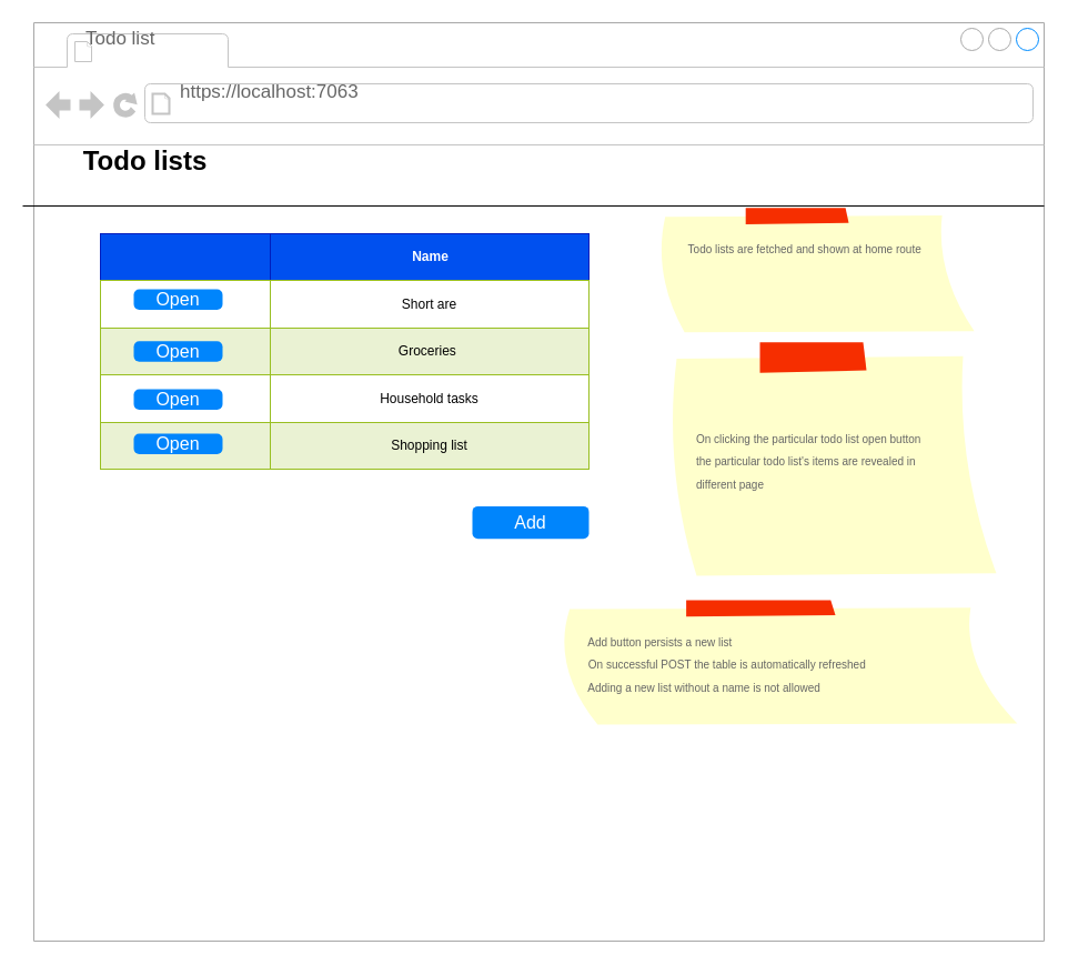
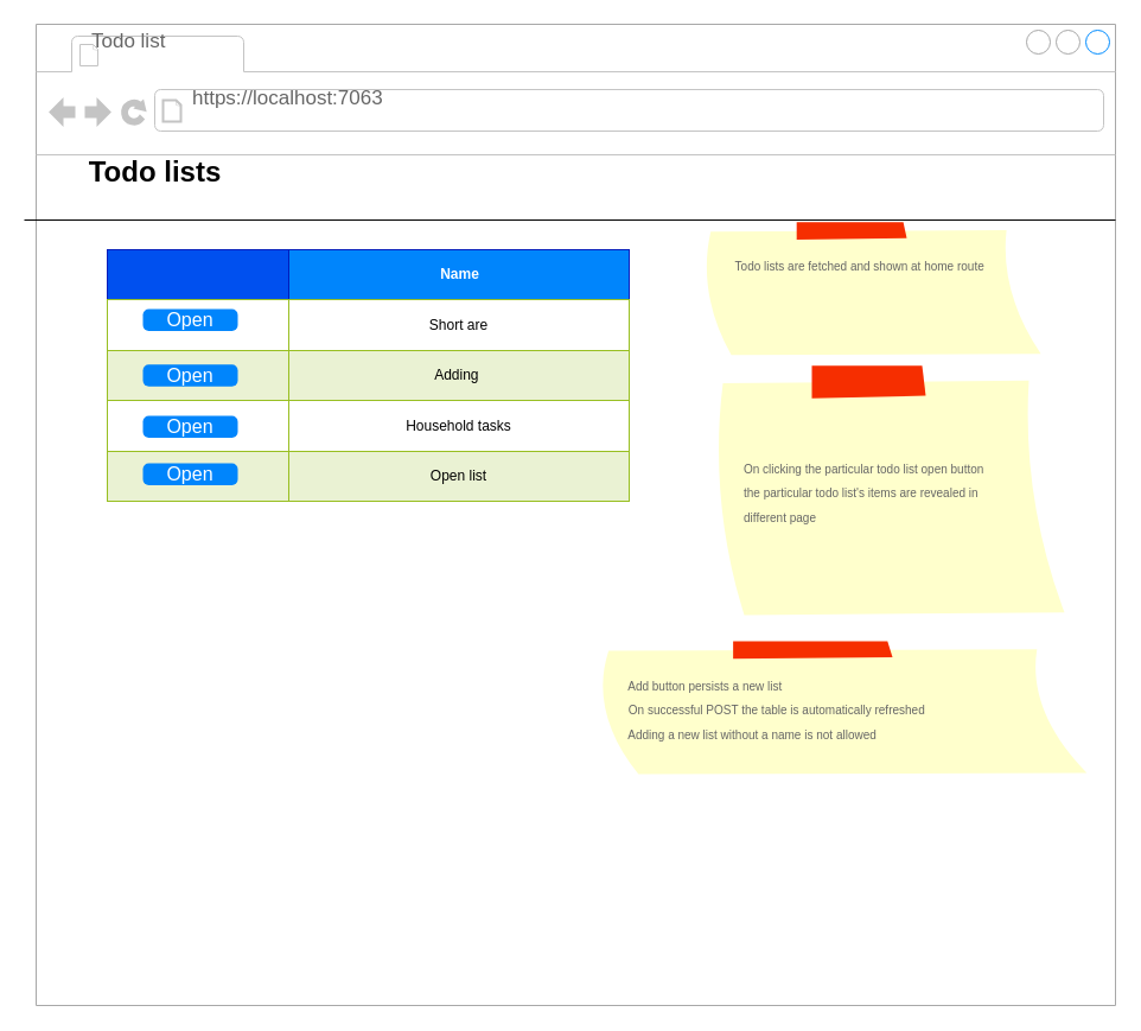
  <mxCell id="0" />
  <mxCell id="1" parent="0" />
  <mxCell id="2" value="" style="strokeWidth=1;shadow=0;dashed=0;align=center;html=1;shape=mxgraph.mockup.containers.browserWindow;rSize=0;strokeColor=#A8A8A8;strokeColor2=#008cff;strokeColor3=#c4c4c4;mainText=,;recursiveResize=0;fontSize=10;fontColor=#000000;fillColor=#FFFFFF;movable=1;resizable=1;rotatable=1;deletable=1;editable=1;connectable=1;" parent="1" vertex="1"><mxGeometry x="30" width="910" height="827" as="geometry" y="20" /></mxCell>
  <mxCell id="3" value="Todo list" style="strokeWidth=1;shadow=0;dashed=0;align=center;html=1;shape=mxgraph.mockup.containers.anchor;fontSize=17;fontColor=#666666;align=left;fillColor=#3399FF;" parent="2" vertex="1"><mxGeometry x="45" y="2" width="110" height="26" as="geometry" /></mxCell>
  <mxCell id="4" value="https://localhost:7063" style="strokeWidth=1;shadow=0;dashed=0;align=center;html=1;shape=mxgraph.mockup.containers.anchor;rSize=0;fontSize=17;fontColor=#666666;align=left;fillColor=#3399FF;" parent="2" vertex="1"><mxGeometry x="130" y="50" width="250" height="26" as="geometry" /></mxCell>
  <mxCell id="5" value="E19E2E15-CECE-44CD-B659-2C2EA59C325E" style="childLayout=tableLayout;recursiveResize=0;strokeColor=#98bf21;fillColor=#A7C942;shadow=0;movable=1;resizable=1;rotatable=1;deletable=1;editable=1;connectable=1;" parent="2" vertex="1"><mxGeometry x="60" y="190" width="440" height="212" as="geometry" /></mxCell>
  <mxCell id="6" style="shape=tableRow;horizontal=0;startSize=0;swimlaneHead=0;swimlaneBody=0;top=0;left=0;bottom=0;right=0;dropTarget=0;collapsible=0;recursiveResize=0;expand=0;fontStyle=0;strokeColor=inherit;fillColor=#ffffff;movable=1;resizable=1;rotatable=1;deletable=1;editable=1;connectable=1;" parent="5" vertex="1"><mxGeometry width="440" height="42" as="geometry" /></mxCell>
  <mxCell id="7" value="" style="connectable=1;recursiveResize=0;strokeColor=#001DBC;fillColor=#0050ef;align=center;fontStyle=1;html=1;movable=1;resizable=1;rotatable=1;deletable=1;editable=1;fontColor=#ffffff;" parent="6" vertex="1"><mxGeometry width="153" height="42" as="geometry"><mxRectangle width="153" height="42" as="alternateBounds" /></mxGeometry></mxCell>
- <mxCell id="8" value="Name" style="connectable=1;recursiveResize=0;strokeColor=#001DBC;fillColor=#0050ef;align=center;fontStyle=1;html=1;movable=1;resizable=1;rotatable=1;deletable=1;editable=1;fontColor=#ffffff;" parent="6" vertex="1"><mxGeometry x="153" width="287" height="42" as="geometry"><mxRectangle width="287" height="42" as="alternateBounds" /></mxGeometry></mxCell>
+ <mxCell id="8" value="Name" style="connectable=1;recursiveResize=0;strokeColor=#001DBC;fillColor=#0085fc;align=center;fontStyle=1;html=1;movable=1;resizable=1;rotatable=1;deletable=1;editable=1;fontColor=#ffffff;" parent="6" vertex="1"><mxGeometry x="153" width="287" height="42" as="geometry"><mxRectangle width="287" height="42" as="alternateBounds" /></mxGeometry></mxCell>
  <mxCell id="9" value="" style="shape=tableRow;horizontal=0;startSize=0;swimlaneHead=0;swimlaneBody=0;top=0;left=0;bottom=0;right=0;dropTarget=0;collapsible=0;recursiveResize=0;expand=0;fontStyle=0;strokeColor=inherit;fillColor=#ffffff;movable=1;resizable=1;rotatable=1;deletable=1;editable=1;connectable=1;" parent="5" vertex="1"><mxGeometry y="42" width="440" height="43" as="geometry" /></mxCell>
  <mxCell id="10" value="Value 1" style="connectable=1;recursiveResize=0;strokeColor=inherit;fillColor=inherit;align=center;whiteSpace=wrap;html=1;movable=1;resizable=1;rotatable=1;deletable=1;editable=1;" parent="9" vertex="1"><mxGeometry width="153" height="43" as="geometry"><mxRectangle width="153" height="43" as="alternateBounds" /></mxGeometry></mxCell>
  <mxCell id="11" value="&lt;font color=&quot;#000000&quot;&gt;Short are&lt;/font&gt;" style="connectable=1;recursiveResize=0;strokeColor=inherit;fillColor=inherit;align=center;whiteSpace=wrap;html=1;movable=1;resizable=1;rotatable=1;deletable=1;editable=1;" parent="9" vertex="1"><mxGeometry x="153" width="287" height="43" as="geometry"><mxRectangle width="287" height="43" as="alternateBounds" /></mxGeometry></mxCell>
  <mxCell id="12" value="" style="shape=tableRow;horizontal=0;startSize=0;swimlaneHead=0;swimlaneBody=0;top=0;left=0;bottom=0;right=0;dropTarget=0;collapsible=0;recursiveResize=0;expand=0;fontStyle=1;strokeColor=inherit;fillColor=#EAF2D3;movable=1;resizable=1;rotatable=1;deletable=1;editable=1;connectable=1;" parent="5" vertex="1"><mxGeometry y="85" width="440" height="42" as="geometry" /></mxCell>
  <mxCell id="13" value="Value 4" style="connectable=1;recursiveResize=0;strokeColor=inherit;fillColor=inherit;whiteSpace=wrap;html=1;movable=1;resizable=1;rotatable=1;deletable=1;editable=1;" parent="12" vertex="1"><mxGeometry width="153" height="42" as="geometry"><mxRectangle width="153" height="42" as="alternateBounds" /></mxGeometry></mxCell>
- <mxCell id="14" value="&lt;span style=&quot;color: rgb(0, 0, 0);&quot;&gt;Groceries&amp;nbsp;&lt;/span&gt;" style="connectable=1;recursiveResize=0;strokeColor=inherit;fillColor=inherit;whiteSpace=wrap;html=1;movable=1;resizable=1;rotatable=1;deletable=1;editable=1;" parent="12" vertex="1"><mxGeometry x="153" width="287" height="42" as="geometry"><mxRectangle width="287" height="42" as="alternateBounds" /></mxGeometry></mxCell>
+ <mxCell id="14" value="&lt;span style=&quot;color: rgb(0, 0, 0);&quot;&gt;Adding&amp;nbsp;&lt;/span&gt;" style="connectable=1;recursiveResize=0;strokeColor=inherit;fillColor=inherit;whiteSpace=wrap;html=1;movable=1;resizable=1;rotatable=1;deletable=1;editable=1;" parent="12" vertex="1"><mxGeometry x="153" width="287" height="42" as="geometry"><mxRectangle width="287" height="42" as="alternateBounds" /></mxGeometry></mxCell>
  <mxCell id="15" value="" style="shape=tableRow;horizontal=0;startSize=0;swimlaneHead=0;swimlaneBody=0;top=0;left=0;bottom=0;right=0;dropTarget=0;collapsible=0;recursiveResize=0;expand=0;fontStyle=0;strokeColor=inherit;fillColor=#ffffff;movable=1;resizable=1;rotatable=1;deletable=1;editable=1;connectable=1;" parent="5" vertex="1"><mxGeometry y="127" width="440" height="43" as="geometry" /></mxCell>
  <mxCell id="16" value="Value 7" style="connectable=1;recursiveResize=0;strokeColor=inherit;fillColor=inherit;fontStyle=0;align=center;whiteSpace=wrap;html=1;movable=1;resizable=1;rotatable=1;deletable=1;editable=1;" parent="15" vertex="1"><mxGeometry width="153" height="43" as="geometry"><mxRectangle width="153" height="43" as="alternateBounds" /></mxGeometry></mxCell>
  <mxCell id="17" value="&lt;span style=&quot;color: rgb(0, 0, 0);&quot;&gt;Household tasks&lt;/span&gt;" style="connectable=1;recursiveResize=0;strokeColor=inherit;fillColor=inherit;fontStyle=0;align=center;whiteSpace=wrap;html=1;movable=1;resizable=1;rotatable=1;deletable=1;editable=1;" parent="15" vertex="1"><mxGeometry x="153" width="287" height="43" as="geometry"><mxRectangle width="287" height="43" as="alternateBounds" /></mxGeometry></mxCell>
  <mxCell id="18" value="" style="shape=tableRow;horizontal=0;startSize=0;swimlaneHead=0;swimlaneBody=0;top=0;left=0;bottom=0;right=0;dropTarget=0;collapsible=0;recursiveResize=0;expand=0;fontStyle=1;strokeColor=inherit;fillColor=#EAF2D3;movable=1;resizable=1;rotatable=1;deletable=1;editable=1;connectable=1;" parent="5" vertex="1"><mxGeometry y="170" width="440" height="42" as="geometry" /></mxCell>
  <mxCell id="19" value="Value 10" style="connectable=1;recursiveResize=0;strokeColor=inherit;fillColor=inherit;whiteSpace=wrap;html=1;movable=1;resizable=1;rotatable=1;deletable=1;editable=1;" parent="18" vertex="1"><mxGeometry width="153" height="42" as="geometry"><mxRectangle width="153" height="42" as="alternateBounds" /></mxGeometry></mxCell>
- <mxCell id="20" value="&lt;span style=&quot;color: rgb(0, 0, 0);&quot;&gt;Shopping list&lt;/span&gt;" style="connectable=1;recursiveResize=0;strokeColor=inherit;fillColor=inherit;whiteSpace=wrap;html=1;movable=1;resizable=1;rotatable=1;deletable=1;editable=1;" parent="18" vertex="1"><mxGeometry x="153" width="287" height="42" as="geometry"><mxRectangle width="287" height="42" as="alternateBounds" /></mxGeometry></mxCell>
+ <mxCell id="20" value="&lt;span style=&quot;color: rgb(0, 0, 0);&quot;&gt;Open list&lt;/span&gt;" style="connectable=1;recursiveResize=0;strokeColor=inherit;fillColor=inherit;whiteSpace=wrap;html=1;movable=1;resizable=1;rotatable=1;deletable=1;editable=1;" parent="18" vertex="1"><mxGeometry x="153" width="287" height="42" as="geometry"><mxRectangle width="287" height="42" as="alternateBounds" /></mxGeometry></mxCell>
  <mxCell id="21" value="Open" style="html=1;shadow=0;dashed=0;shape=mxgraph.bootstrap.rrect;rSize=5;strokeColor=none;strokeWidth=1;fillColor=#0085FC;fontColor=#FFFFFF;whiteSpace=wrap;align=center;verticalAlign=middle;spacingLeft=0;fontStyle=0;fontSize=16;spacing=5;" parent="2" vertex="1"><mxGeometry x="90" y="286.75" width="80" height="18.5" as="geometry" /></mxCell>
  <mxCell id="22" value="Todo lists" style="text;strokeColor=none;fillColor=none;html=1;fontSize=24;fontStyle=1;verticalAlign=middle;align=center;fontColor=#000000;" parent="2" vertex="1"><mxGeometry x="45" y="105" width="110" height="40" as="geometry" /></mxCell>
  <mxCell id="23" value="Open" style="html=1;shadow=0;dashed=0;shape=mxgraph.bootstrap.rrect;rSize=5;strokeColor=none;strokeWidth=1;fillColor=#0085FC;fontColor=#FFFFFF;whiteSpace=wrap;align=center;verticalAlign=middle;spacingLeft=0;fontStyle=0;fontSize=16;spacing=5;" parent="2" vertex="1"><mxGeometry x="90" y="330" width="80" height="18.5" as="geometry" /></mxCell>
- <mxCell id="24" value="Add" style="html=1;shadow=0;dashed=0;shape=mxgraph.bootstrap.rrect;rSize=5;strokeColor=none;strokeWidth=1;fillColor=#0085FC;fontColor=#FFFFFF;whiteSpace=wrap;align=center;verticalAlign=middle;spacingLeft=0;fontStyle=0;fontSize=16;spacing=5;" parent="2" vertex="1"><mxGeometry x="395" y="435.38" width="105" height="29.25" as="geometry" /></mxCell>
  <mxCell id="25" value="Open" style="html=1;shadow=0;dashed=0;shape=mxgraph.bootstrap.rrect;rSize=5;strokeColor=none;strokeWidth=1;fillColor=#0085FC;fontColor=#FFFFFF;whiteSpace=wrap;align=center;verticalAlign=middle;spacingLeft=0;fontStyle=0;fontSize=16;spacing=5;" parent="2" vertex="1"><mxGeometry x="90" y="240" width="80" height="18.5" as="geometry" /></mxCell>
  <mxCell id="26" value="" style="line;strokeWidth=1;html=1;perimeter=backbonePerimeter;points=[];outlineConnect=0;rounded=1;fontSize=11;fontColor=#000000;fillColor=#FFFFFF;" parent="2" vertex="1"><mxGeometry x="-10" y="160" width="920" height="10" as="geometry" /></mxCell>
  <mxCell id="27" value="&lt;div style=&quot;text-align: justify;&quot;&gt;&lt;font size=&quot;1&quot;&gt;&amp;nbsp; &amp;nbsp; &amp;nbsp; &amp;nbsp; &amp;nbsp; Todo lists are fetched and shown at home route&lt;/font&gt;&lt;/div&gt;&lt;div style=&quot;text-align: justify;&quot;&gt;&lt;font size=&quot;1&quot;&gt;&lt;br&gt;&lt;/font&gt;&lt;/div&gt;&lt;div style=&quot;text-align: justify;&quot;&gt;&lt;font size=&quot;1&quot;&gt;&amp;nbsp; &amp;nbsp; &amp;nbsp; &amp;nbsp; &amp;nbsp; &amp;nbsp; &amp;nbsp; &amp;nbsp; &amp;nbsp; &amp;nbsp; &amp;nbsp;&lt;/font&gt;&lt;/div&gt;" style="strokeWidth=1;shadow=0;dashed=0;align=left;html=1;shape=mxgraph.mockup.text.stickyNote2;fontColor=#666666;mainText=;fontSize=17;whiteSpace=wrap;fillColor=#ffffcc;strokeColor=#F62E00;" parent="2" vertex="1"><mxGeometry x="560" y="166.75" width="290" height="113.25" as="geometry" /></mxCell>
  <mxCell id="28" value="&lt;div style=&quot;text-align: justify;&quot;&gt;&lt;span style=&quot;font-size: x-small; background-color: initial;&quot;&gt;&amp;nbsp; &amp;nbsp; &amp;nbsp; &amp;nbsp; &amp;nbsp;On clicking the particular todo list open button&lt;/span&gt;&lt;/div&gt;&lt;div style=&quot;text-align: justify;&quot;&gt;&lt;span style=&quot;font-size: x-small; background-color: initial;&quot;&gt;&amp;nbsp; &amp;nbsp; &amp;nbsp; &amp;nbsp; &amp;nbsp;the particular todo list's items are revealed in&amp;nbsp;&lt;/span&gt;&lt;/div&gt;&lt;div style=&quot;text-align: justify;&quot;&gt;&lt;span style=&quot;font-size: x-small; background-color: initial;&quot;&gt;&amp;nbsp; &amp;nbsp; &amp;nbsp; &amp;nbsp; &amp;nbsp;different page&lt;/span&gt;&lt;br&gt;&lt;/div&gt;" style="strokeWidth=1;shadow=0;dashed=0;align=left;html=1;shape=mxgraph.mockup.text.stickyNote2;fontColor=#666666;mainText=;fontSize=17;whiteSpace=wrap;fillColor=#ffffcc;strokeColor=#F62E00;" parent="2" vertex="1"><mxGeometry x="570" y="287.63" width="300" height="212.37" as="geometry" /></mxCell>
  <mxCell id="29" value="Open" style="html=1;shadow=0;dashed=0;shape=mxgraph.bootstrap.rrect;rSize=5;strokeColor=none;strokeWidth=1;fillColor=#0085FC;fontColor=#FFFFFF;whiteSpace=wrap;align=center;verticalAlign=middle;spacingLeft=0;fontStyle=0;fontSize=16;spacing=5;" vertex="1" parent="2"><mxGeometry x="90" y="370" width="80" height="18.5" as="geometry" /></mxCell>
  <mxCell id="30" value="&lt;div style=&quot;text-align: justify;&quot;&gt;&lt;font size=&quot;1&quot;&gt;&amp;nbsp; &amp;nbsp; &amp;nbsp; &amp;nbsp; &amp;nbsp; Add button persists a new list&amp;nbsp;&lt;/font&gt;&lt;/div&gt;&lt;div style=&quot;text-align: justify;&quot;&gt;&lt;font size=&quot;1&quot;&gt;&amp;nbsp; &amp;nbsp; &amp;nbsp; &amp;nbsp; &amp;nbsp; On successful POST the table is&amp;nbsp;&lt;/font&gt;&lt;span style=&quot;font-size: x-small; background-color: initial;&quot;&gt;automatically refreshed&lt;/span&gt;&lt;/div&gt;&lt;div style=&quot;text-align: justify;&quot;&gt;&lt;span style=&quot;font-size: x-small;&quot;&gt;&amp;nbsp; &amp;nbsp; &amp;nbsp; &amp;nbsp; &amp;nbsp; Adding a new list without a name is not allowed&lt;/span&gt;&lt;font size=&quot;1&quot;&gt;&lt;br&gt;&lt;/font&gt;&lt;/div&gt;" style="strokeWidth=1;shadow=0;dashed=0;align=left;html=1;shape=mxgraph.mockup.text.stickyNote2;fontColor=#666666;mainText=;fontSize=17;whiteSpace=wrap;fillColor=#ffffcc;strokeColor=#F62E00;" vertex="1" parent="2"><mxGeometry x="470" y="520" width="420" height="113.25" as="geometry" /></mxCell>
